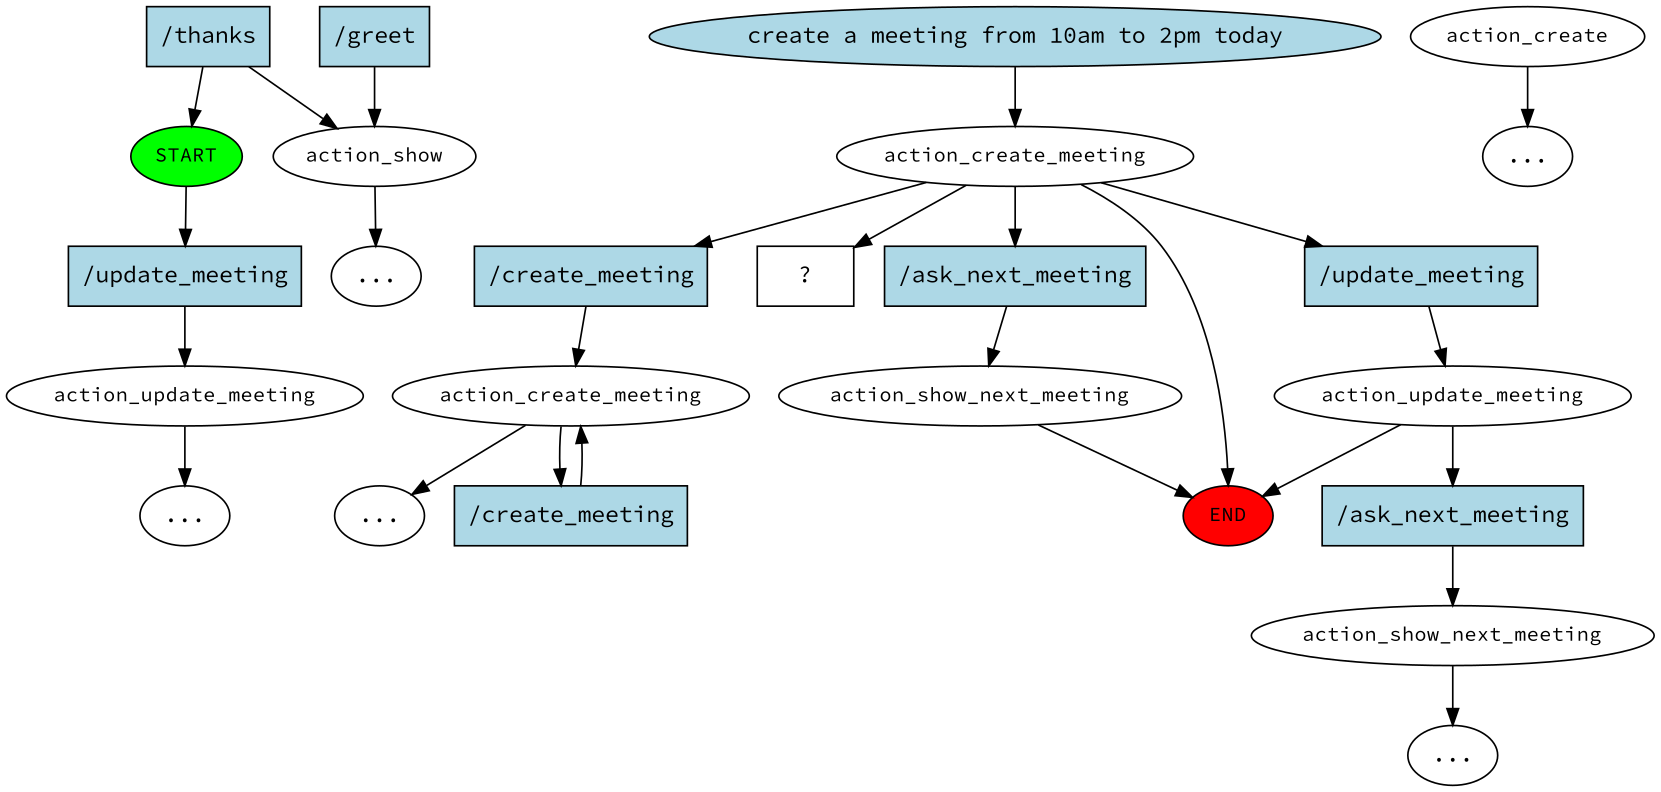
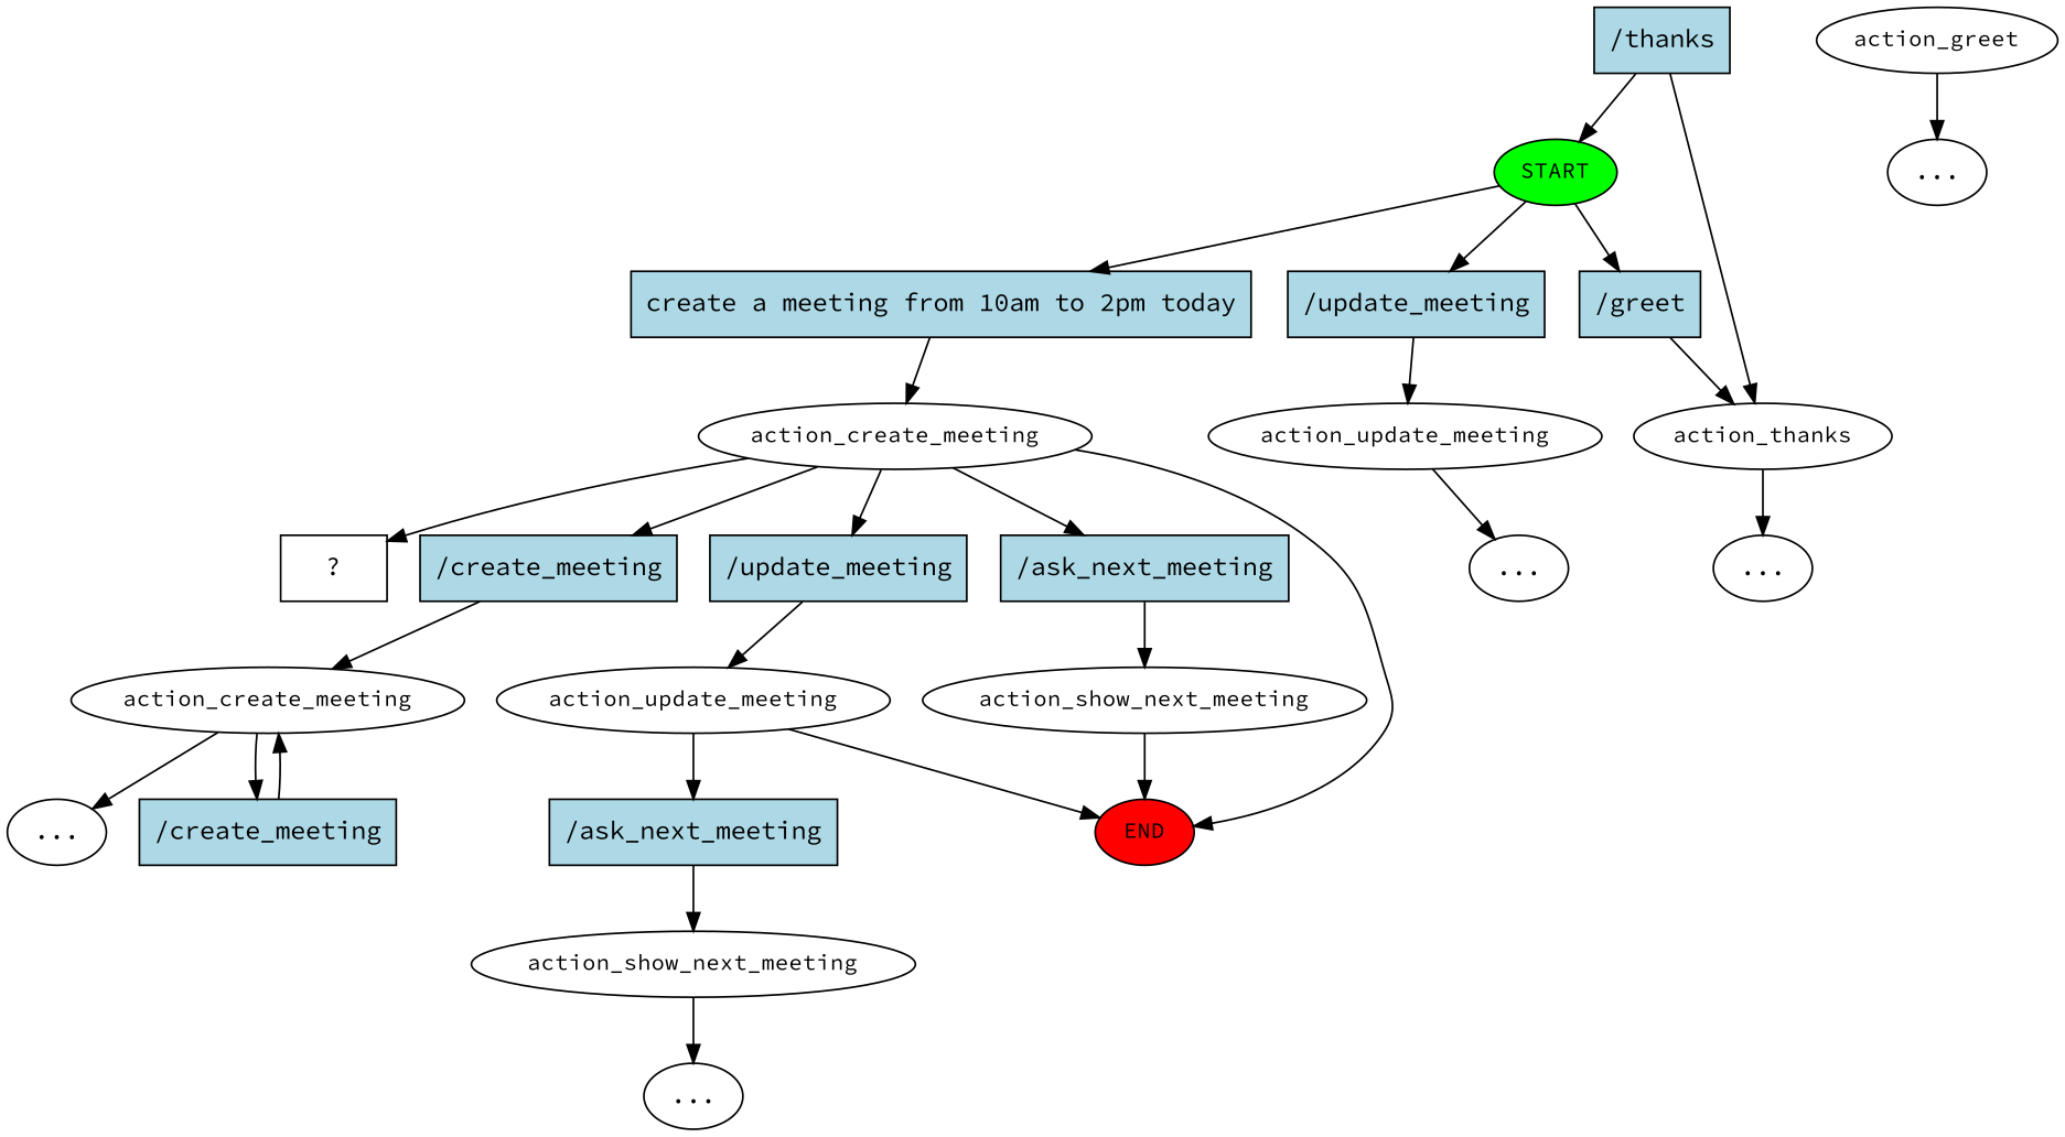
  digraph {
    fontname="Source Code Pro"
    node [fontname="Source Code Pro"]
    edge [fontname="Source Code Pro"]
    n1 [fillcolor=green fontsize=12 label=START style=filled]
    n2 [fillcolor=lightblue label="\/greet" shape=rect style=filled]
-   n3 [fillcolor=lightblue label="create\ a\ meeting\ from\ 10am\ to\ 2pm\ today" shape=ellipse style=filled]
+   n3 [fillcolor=lightblue label="create\ a\ meeting\ from\ 10am\ to\ 2pm\ today" shape=rect style=filled]
    n4 [fillcolor=lightblue label="\/update_meeting" shape=rect style=filled]
-   n5 [fontsize=12 label=action_show]
+   n5 [fontsize=12 label=action_thanks]
    n6 [fillcolor=lightblue label="\/thanks" shape=rect style=filled]
    n7 [fontsize=12 label=action_create_meeting]
    n8 [fontsize=12 label=action_update_meeting]
    n9 [fillcolor=red fontsize=12 label=END style=filled]
-   n10 [fontsize=12 label=action_create]
+   n10 [fontsize=12 label=action_greet]
    n11 [label="..."]
    n12 [label="..."]
    n13 [label="  ?  " shape=rect]
    n14 [fillcolor=lightblue label="\/create_meeting" shape=rect style=filled]
    n15 [fillcolor=lightblue label="\/update_meeting" shape=rect style=filled]
    n16 [fillcolor=lightblue label="\/ask_next_meeting" shape=rect style=filled]
    n17 [fontsize=12 label=action_create_meeting]
    n18 [fontsize=12 label=action_update_meeting]
    n19 [fontsize=12 label=action_show_next_meeting]
    n20 [label="..."]
    n21 [fillcolor=lightblue label="\/create_meeting" shape=rect style=filled]
    n22 [label="..."]
    n23 [fillcolor=lightblue label="\/ask_next_meeting" shape=rect style=filled]
    n24 [fontsize=12 label=action_show_next_meeting]
    n25 [label="..."]
+   n1 -> n2
+   n1 -> n3
    n1 -> n4
    n2 -> n5
    n3 -> n7
    n4 -> n8
    n5 -> n12
    n6 -> n1
    n6 -> n5
    n7 -> n9
    n7 -> n13
    n7 -> n14
    n7 -> n15
    n7 -> n16
    n8 -> n22
    n10 -> n11
    n14 -> n17
    n15 -> n18
    n16 -> n19
    n17 -> n20
    n17 -> n21
    n18 -> n9
    n18 -> n23
    n19 -> n9
    n21 -> n17
    n23 -> n24
    n24 -> n25
  }
